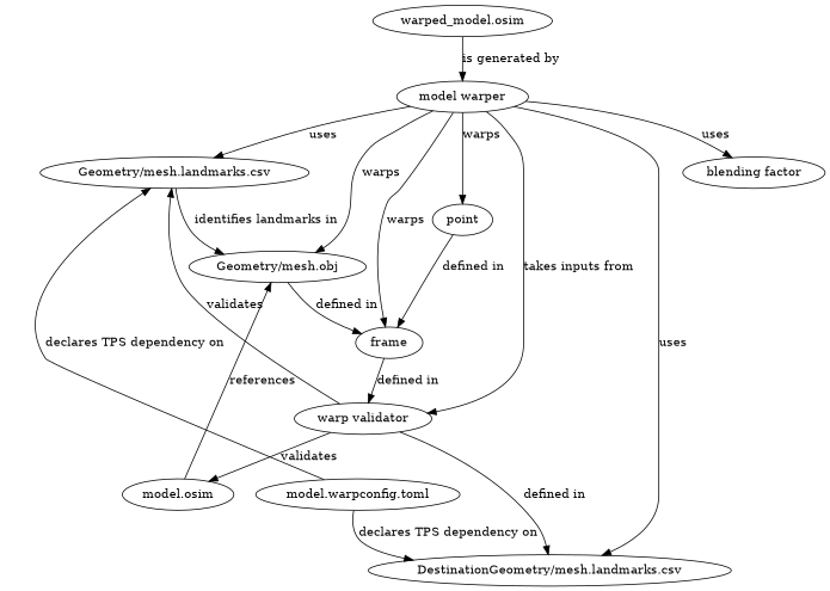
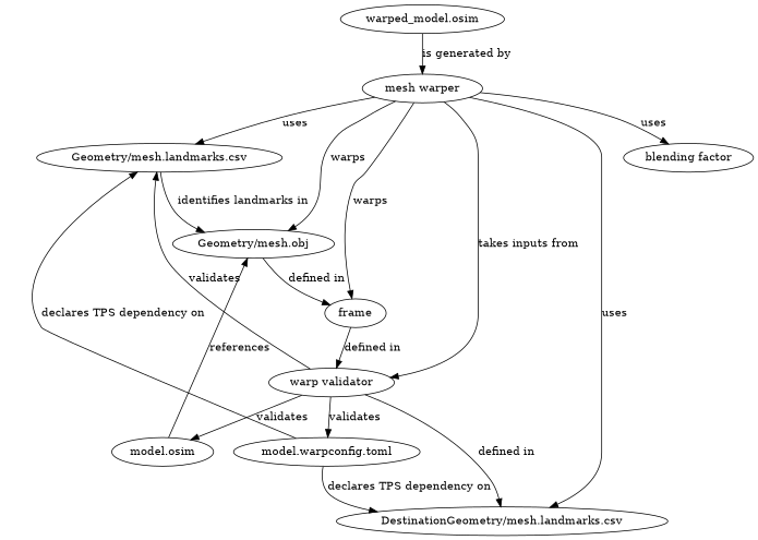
  digraph {
    fontname="DejaVu Serif"
    node [fontname="DejaVu Serif"]
    edge [fontname="DejaVu Serif"]
    "Geometry/mesh.landmarks.csv"
    "Geometry/mesh.obj"
    frame
    "warp validator"
    "model.osim"
    "model.warpconfig.toml"
    "DestinationGeometry/mesh.landmarks.csv"
-   "model warper"
+   "model warper" [label="mesh warper"]
    "blending factor"
-   point
    "warped_model.osim"
    "Geometry/mesh.landmarks.csv" -> "Geometry/mesh.obj" [label="identifies landmarks in"]
    "Geometry/mesh.obj" -> frame [label="defined in"]
    frame -> "warp validator" [label="defined in"]
    "warp validator" -> "Geometry/mesh.landmarks.csv" [label=validates]
    "warp validator" -> "model.osim" [label=validates]
+   "warp validator" -> "model.warpconfig.toml" [label=validates]
    "warp validator" -> "DestinationGeometry/mesh.landmarks.csv" [label="defined in"]
    "model.osim" -> "Geometry/mesh.obj" [label=references]
    "model.warpconfig.toml" -> "Geometry/mesh.landmarks.csv" [label="declares TPS dependency on"]
    "model.warpconfig.toml" -> "DestinationGeometry/mesh.landmarks.csv" [label="declares TPS dependency on"]
    "model warper" -> "Geometry/mesh.landmarks.csv" [label=uses]
    "model warper" -> "Geometry/mesh.obj" [label=warps]
    "model warper" -> frame [label=warps]
    "model warper" -> "warp validator" [label="takes inputs from"]
    "model warper" -> "DestinationGeometry/mesh.landmarks.csv" [label=uses]
    "model warper" -> "blending factor" [label=uses]
-   "model warper" -> point [label=warps]
-   point -> frame [label="defined in"]
    "warped_model.osim" -> "model warper" [label="is generated by"]
  }
